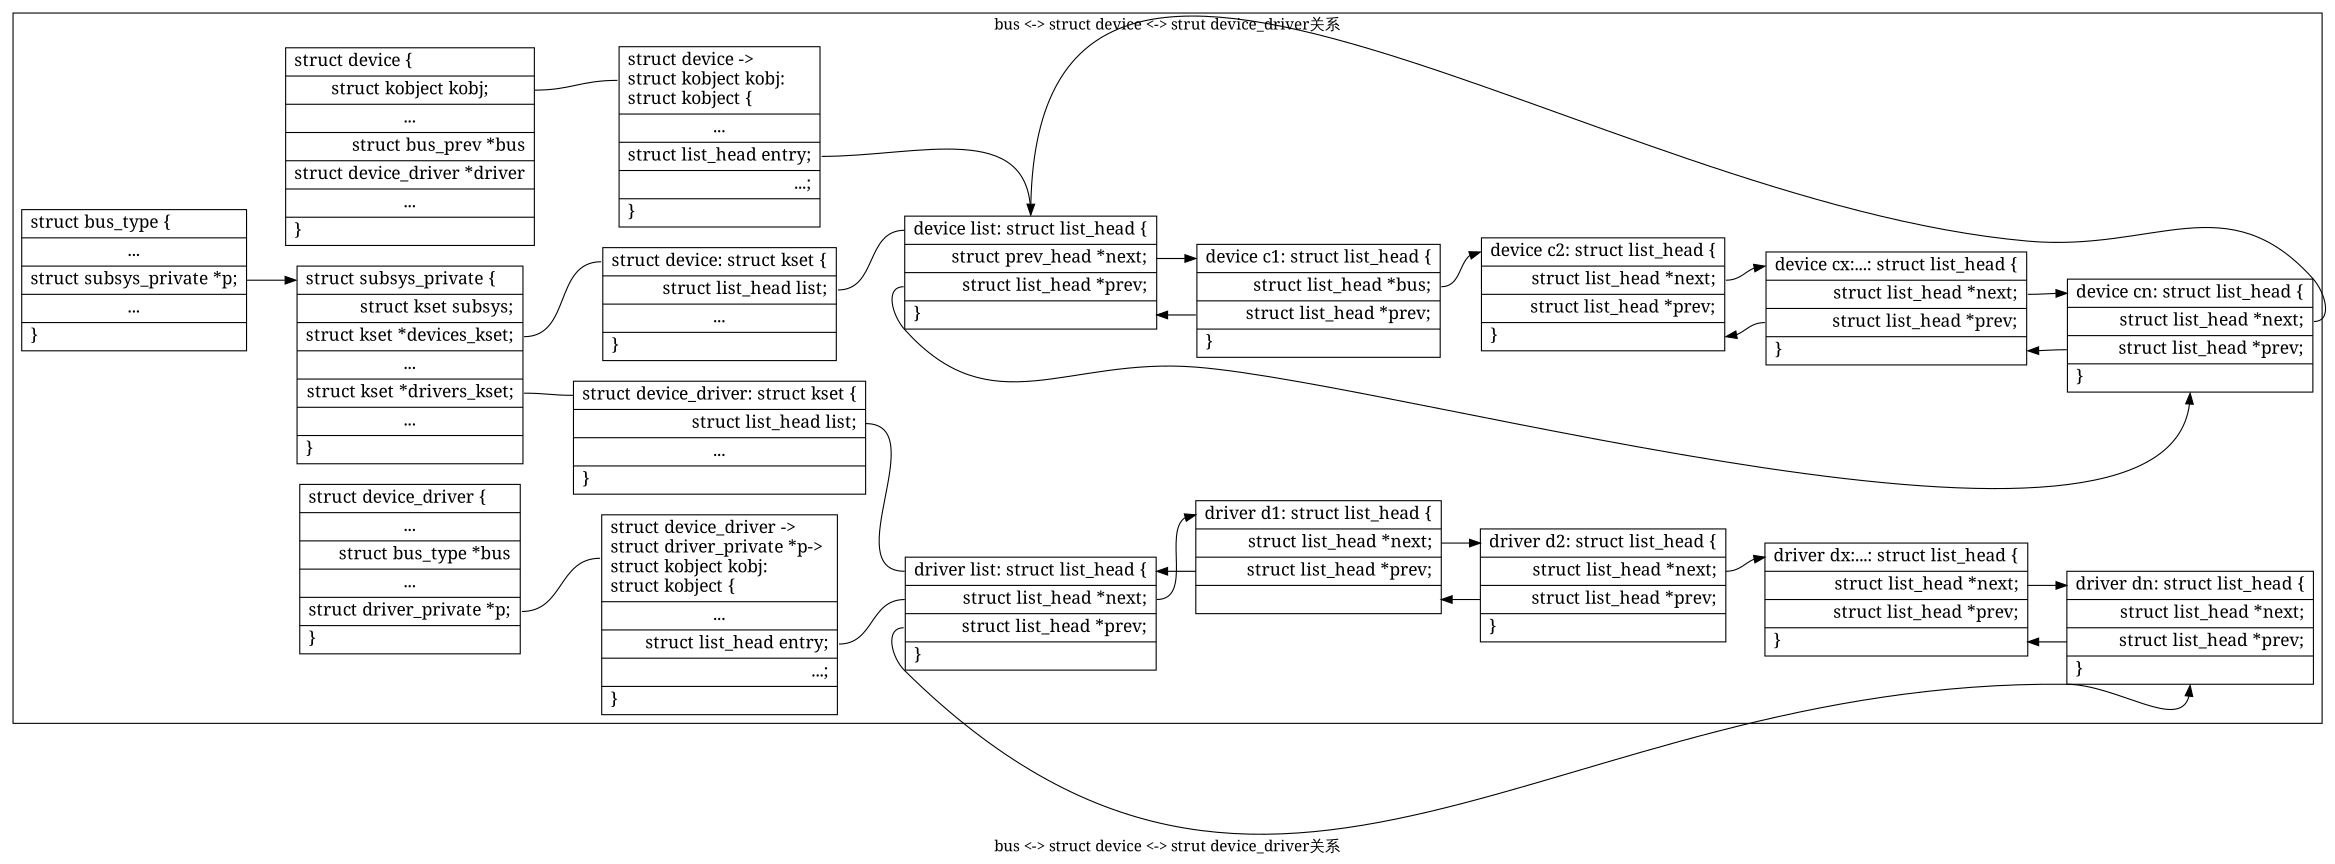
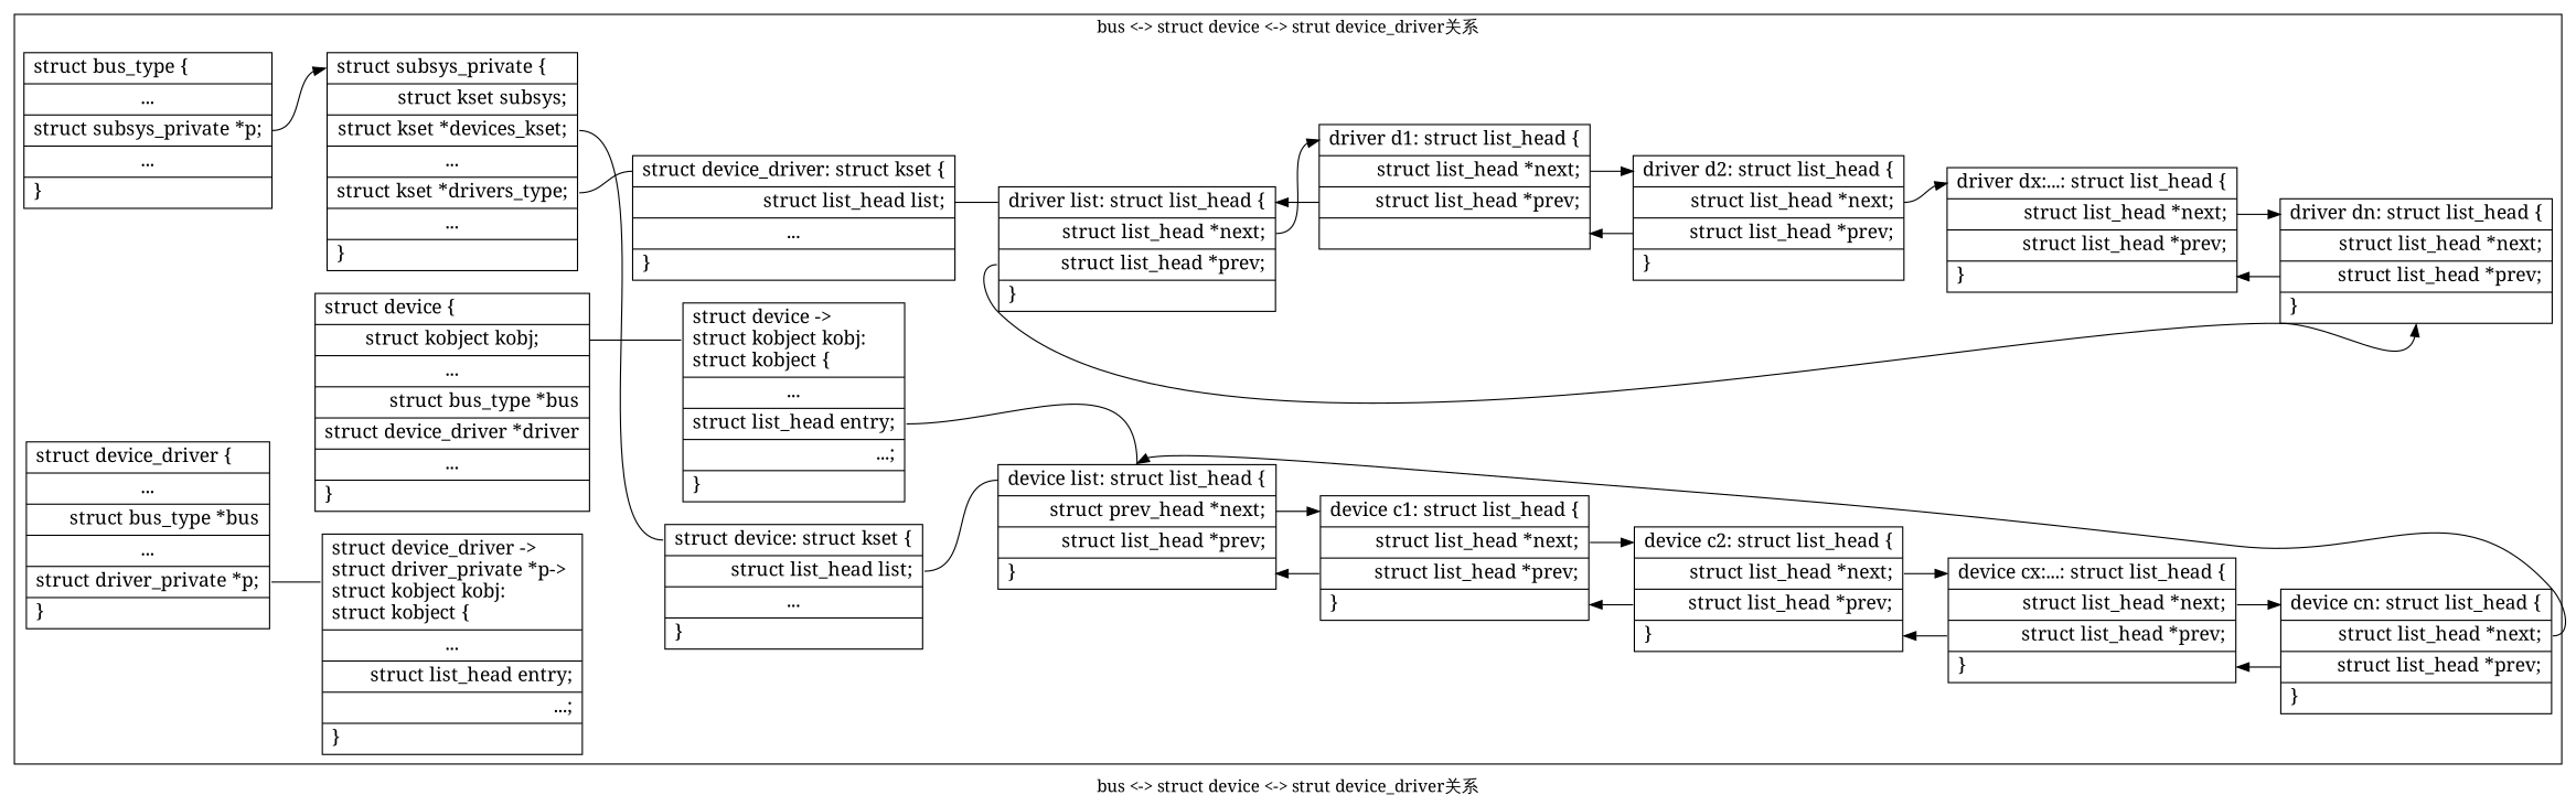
  digraph {
    fontname="Noto Serif"
    label="bus <-> struct device <-> strut device_driver关系"
    rankdir=LR
    node [fontname="Noto Serif" fontsize=16 shape=record]
    edge [fontname="Noto Serif" headport=f0 tailport=f1]
    n1 [label="<f0>struct bus_type \{ \l | <f1> ...\n| <f2> struct subsys_private *p;\r|<f3> ...\n| <f4> \}\l"]
-   n2 [label="<f0> struct subsys_private \{\l | <f1> struct kset subsys;\r| <f2> struct kset *devices_kset;\r| <f3> ...\n|<f4> struct kset *drivers_kset;\r|<f5> ...\n|<f8> \}\l"]
+   n2 [label="<f0> struct subsys_private \{\l | <f1> struct kset subsys;\r| <f2> struct kset *devices_kset;\r| <f3> ...\n|<f4> struct kset *drivers_type;\r|<f5> ...\n|<f8> \}\l"]
    n3 [label="<f0> struct device: struct kset \{\l|<f1> struct list_head list;\r|<f2> ...\n|<f3>\}\l"]
    n4 [label="<f0> struct device_driver: struct kset \{\l|<f1> struct list_head list;\r|<f2> ...\n|<f3>\}\l"]
    n5 [label="<f0> device list: struct list_head \{\l| <f1> struct prev_head *next;\r| <f2> struct list_head *prev;\r|<f3>\}\l"]
    n6 [label="<f0> driver list: struct list_head \{\l| <f1> struct list_head *next;\r| <f2> struct list_head *prev;\r|<f3>\}\l"]
-   n7 [label="<f0> device c1: struct list_head \{\l| <f1> struct list_head *bus;\r| <f2> struct list_head *prev;\r|<f3>\}\l"]
+   n7 [label="<f0> device c1: struct list_head \{\l| <f1> struct list_head *next;\r| <f2> struct list_head *prev;\r|<f3>\}\l"]
    n8 [label="<f0> device cn: struct list_head \{\l| <f1> struct list_head *next;\r| <f2> struct list_head *prev;\r|<f3>\}\l"]
    n9 [label="<f0> driver d1: struct list_head \{\l| <f1> struct list_head *next;\r| <f2> struct list_head *prev;\r|<f3>}\l"]
    n10 [label="<f0> driver dn: struct list_head \{\l| <f1> struct list_head *next;\r| <f2> struct list_head *prev;\r|<f3>\}\l"]
    n11 [label="<f0> struct device \-\> \lstruct kobject kobj:\lstruct kobject \{\l|<f1> ...\n| <f2> struct list_head entry;\r|<f3> ...;\r| <f4> \}\l"]
    n12 [label="<f0> struct device_driver \-\> \lstruct driver_private *p\-\> \lstruct kobject kobj:\lstruct kobject \{\l|<f1> ...\n| <f2> struct list_head entry;\r|<f3> ...;\r| <f4> \}\l"]
-   n13 [label="<f0>struct device \{\l|<f1> struct kobject kobj;|<f2> ...\n|<f3> struct bus_prev *bus\r|<f4> struct device_driver *driver\r| <f5> ...\n|<f5> \}\l"]
+   n13 [label="<f0>struct device \{\l|<f1> struct kobject kobj;|<f2> ...\n|<f3> struct bus_type *bus\r|<f4> struct device_driver *driver\r| <f5> ...\n|<f5> \}\l"]
    n14 [label="<f0>struct device_driver \{\l|<f1> ...\n|<f2>struct bus_type *bus\r|<f3> ...\n|<f4>struct driver_private *p;\l|<f5> \}\l"]
    n15 [label="<f0> device c2: struct list_head \{\l| <f1> struct list_head *next;\r| <f2> struct list_head *prev;\r|<f3>\}\l"]
    n16 [label="<f0> driver d2: struct list_head \{\l| <f1> struct list_head *next;\r| <f2> struct list_head *prev;\r|<f3>\}\l"]
    n17 [label="<f0> device cx:...: struct list_head \{\l| <f1> struct list_head *next;\r| <f2> struct list_head *prev;\r|<f3>\}\l"]
    n18 [label="<f0> driver dx:...: struct list_head \{\l| <f1> struct list_head *next;\r| <f2> struct list_head *prev;\r|<f3>\}\l"]
    subgraph cluster_1 {
      n1
      n2
      n3
      n4
      n5
      n6
      n7
      n8
      n9
      n10
      n11
      n12
      n13
      n14
      n15
      n16
      n17
      n18
    }
    n1 -> n2 [tailport=f2]
    n2 -> n3 [dir=none tailport=f2]
    n2 -> n4 [dir=none tailport=f4]
    n3 -> n5 [dir=none]
    n4 -> n6 [dir=none]
    n5 -> n7
-   n5 -> n8 [headport="f3:s" tailport="f2:w"]
    n6 -> n9
    n6 -> n10 [headport="f3:s" tailport="f2:w"]
    n7 -> n5 [headport="f3:e" tailport=f2]
    n7 -> n15
    n8 -> n5 [headport="f0:n" tailport="f1:e"]
    n8 -> n17 [headport="f3:e" tailport=f2]
    n9 -> n6 [headport="f0:e" tailport=f2]
    n9 -> n16
    n10 -> n18 [headport="f3:e" tailport=f2]
    n11 -> n5 [dir=none headport="f0:n" tailport="f2:e"]
-   n12 -> n6 [dir=none headport="f1:w" tailport="f2:e"]
    n13 -> n11 [dir=none]
    n14 -> n12 [dir=none tailport=f4]
+   n15 -> n7 [headport="f3:e" tailport=f2]
    n15 -> n17
    n16 -> n9 [headport="f3:e" tailport=f2]
    n16 -> n18
    n17 -> n8
    n17 -> n15 [headport="f3:e" tailport=f2]
    n18 -> n10
  }
